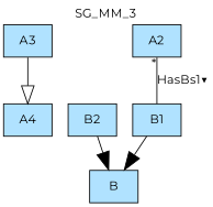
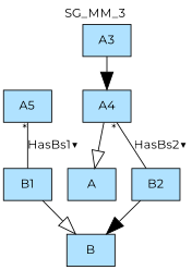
  digraph {
    fontname=Montserrat
    label=SG_MM_3
    labelfontsize=12
    labelloc=tl
    node [fillcolor=lightskyblue1 fontname=Montserrat shape=record style=filled]
    edge [arrowhead=onormal arrowsize=2.0 fontname=Montserrat]
+   n1 [label=A]
    n2 [label=A4]
    n3 [label=B2]
    n4 [label=B]
-   n5 [label=A2]
+   n5 [label=A5]
    n6 [label=B1]
    n7 [label=A3]
+   n2 -> n1
+   n2 -> n3 [dir=none label="HasBs2▼" taillabel="*" arrowhead="" arrowsize=""]
    n3 -> n4 [arrowhead=normal]
    n5 -> n6 [dir=none label="HasBs1▼" taillabel="*" arrowhead="" arrowsize=""]
-   n6 -> n4 [arrowhead=normal]
-   n7 -> n2
+   n6 -> n4
+   n7 -> n2 [arrowhead=normal]
  }
